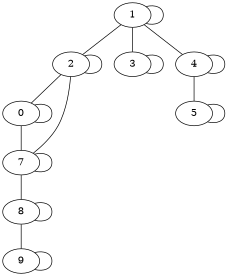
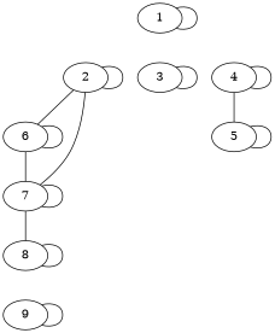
  graph {
    node [host_bandwidth_down="10 Mbit" host_bandwidth_up="10 Mbit"]
    edge [latency="10 ms" packet_loss=0.0 weight=0]
    1
    2
    3
    4
-   6 [label=0]
+   6
    7
    5
    8
    9
    1 -- 1
-   1 -- 2 [weight=4]
-   1 -- 3 [weight=5]
-   1 -- 4 [weight=7]
    2 -- 2
    2 -- 6 [weight=11]
    2 -- 7 [weight=14]
    3 -- 3
    4 -- 4
    4 -- 5 [weight=12]
    6 -- 6
    6 -- 7 [weight=16]
    7 -- 7
    7 -- 8 [weight=15]
    5 -- 5
    8 -- 8
-   8 -- 9 [weight=13]
    9 -- 9
  }
